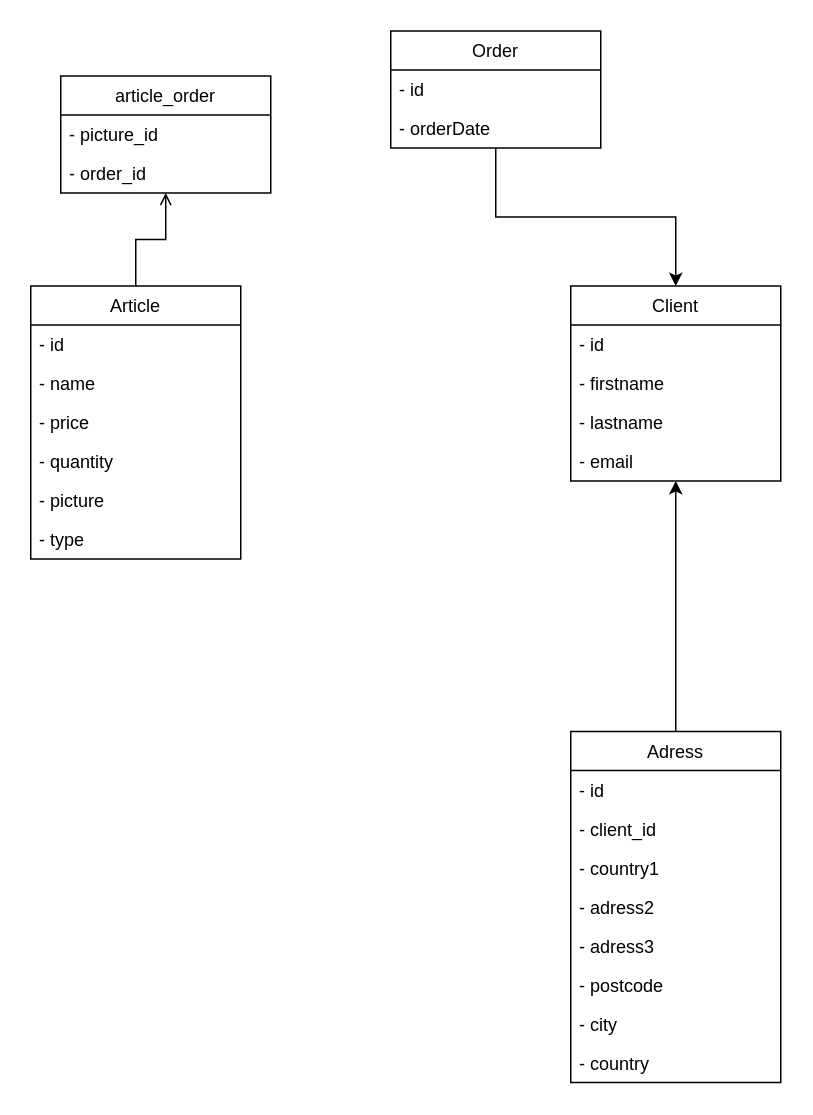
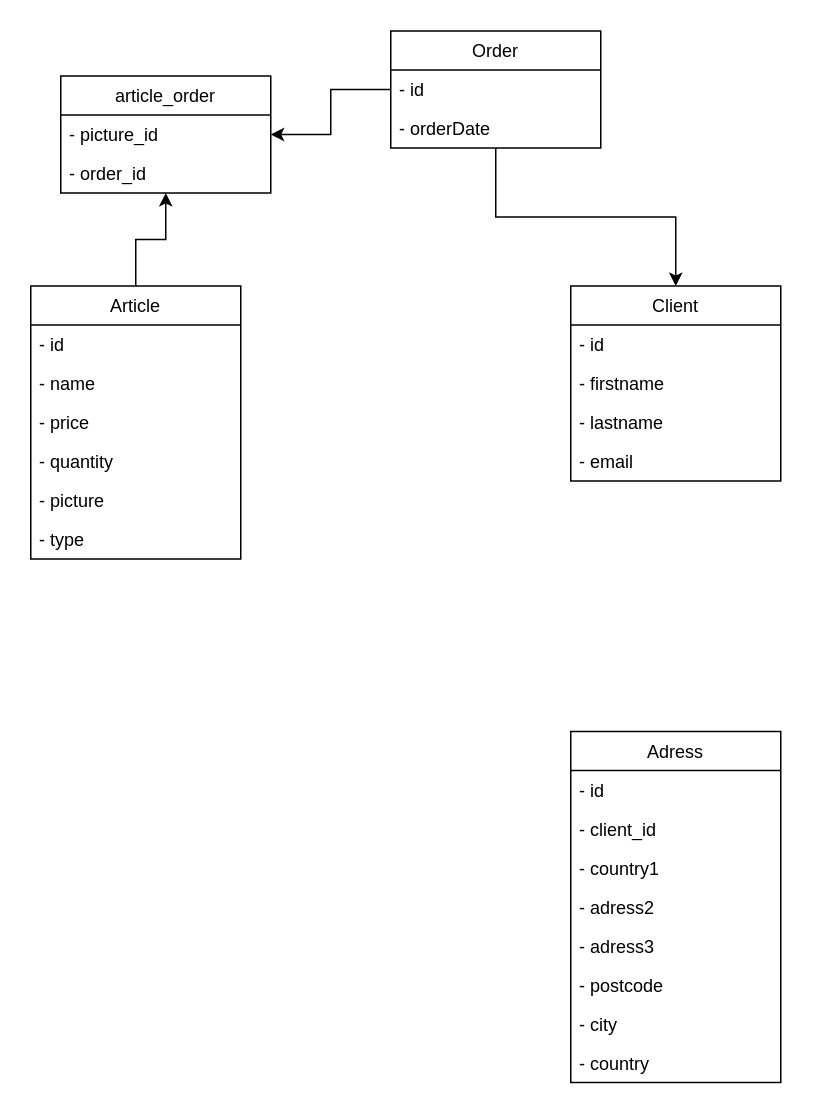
  <mxCell id="0" />
  <mxCell id="1" parent="0" />
- <mxCell id="2" style="edgeStyle=orthogonalEdgeStyle;rounded=0;orthogonalLoop=1;jettySize=auto;html=1;" edge="1" parent="1" source="3" target="12"><mxGeometry relative="1" as="geometry" /></mxCell>
  <mxCell id="3" value="Adress" style="swimlane;fontStyle=0;childLayout=stackLayout;horizontal=1;startSize=26;fillColor=none;horizontalStack=0;resizeParent=1;resizeParentMax=0;resizeLast=0;collapsible=1;marginBottom=0;" vertex="1" parent="1"><mxGeometry x="380" y="487" width="140" height="234" as="geometry" /></mxCell>
  <mxCell id="4" value="- id " style="text;strokeColor=none;fillColor=none;align=left;verticalAlign=top;spacingLeft=4;spacingRight=4;overflow=hidden;rotatable=0;points=[[0,0.5],[1,0.5]];portConstraint=eastwest;" vertex="1" parent="3"><mxGeometry y="26" width="140" height="26" as="geometry" /></mxCell>
  <mxCell id="5" value="- client_id" style="text;strokeColor=none;fillColor=none;align=left;verticalAlign=top;spacingLeft=4;spacingRight=4;overflow=hidden;rotatable=0;points=[[0,0.5],[1,0.5]];portConstraint=eastwest;" vertex="1" parent="3"><mxGeometry y="52" width="140" height="26" as="geometry" /></mxCell>
  <mxCell id="6" value="- country1" style="text;strokeColor=none;fillColor=none;align=left;verticalAlign=top;spacingLeft=4;spacingRight=4;overflow=hidden;rotatable=0;points=[[0,0.5],[1,0.5]];portConstraint=eastwest;" vertex="1" parent="3"><mxGeometry y="78" width="140" height="26" as="geometry" /></mxCell>
  <mxCell id="7" value="- adress2" style="text;strokeColor=none;fillColor=none;align=left;verticalAlign=top;spacingLeft=4;spacingRight=4;overflow=hidden;rotatable=0;points=[[0,0.5],[1,0.5]];portConstraint=eastwest;" vertex="1" parent="3"><mxGeometry y="104" width="140" height="26" as="geometry" /></mxCell>
  <mxCell id="8" value="- adress3" style="text;strokeColor=none;fillColor=none;align=left;verticalAlign=top;spacingLeft=4;spacingRight=4;overflow=hidden;rotatable=0;points=[[0,0.5],[1,0.5]];portConstraint=eastwest;" vertex="1" parent="3"><mxGeometry y="130" width="140" height="26" as="geometry" /></mxCell>
  <mxCell id="9" value="- postcode" style="text;strokeColor=none;fillColor=none;align=left;verticalAlign=top;spacingLeft=4;spacingRight=4;overflow=hidden;rotatable=0;points=[[0,0.5],[1,0.5]];portConstraint=eastwest;" vertex="1" parent="3"><mxGeometry y="156" width="140" height="26" as="geometry" /></mxCell>
  <mxCell id="10" value="- city" style="text;strokeColor=none;fillColor=none;align=left;verticalAlign=top;spacingLeft=4;spacingRight=4;overflow=hidden;rotatable=0;points=[[0,0.5],[1,0.5]];portConstraint=eastwest;" vertex="1" parent="3"><mxGeometry y="182" width="140" height="26" as="geometry" /></mxCell>
  <mxCell id="11" value="- country" style="text;strokeColor=none;fillColor=none;align=left;verticalAlign=top;spacingLeft=4;spacingRight=4;overflow=hidden;rotatable=0;points=[[0,0.5],[1,0.5]];portConstraint=eastwest;" vertex="1" parent="3"><mxGeometry y="208" width="140" height="26" as="geometry" /></mxCell>
  <mxCell id="12" value="Client" style="swimlane;fontStyle=0;childLayout=stackLayout;horizontal=1;startSize=26;fillColor=none;horizontalStack=0;resizeParent=1;resizeParentMax=0;resizeLast=0;collapsible=1;marginBottom=0;" vertex="1" parent="1"><mxGeometry x="380" y="190" width="140" height="130" as="geometry" /></mxCell>
  <mxCell id="13" value="- id " style="text;strokeColor=none;fillColor=none;align=left;verticalAlign=top;spacingLeft=4;spacingRight=4;overflow=hidden;rotatable=0;points=[[0,0.5],[1,0.5]];portConstraint=eastwest;" vertex="1" parent="12"><mxGeometry y="26" width="140" height="26" as="geometry" /></mxCell>
  <mxCell id="14" value="- firstname" style="text;strokeColor=none;fillColor=none;align=left;verticalAlign=top;spacingLeft=4;spacingRight=4;overflow=hidden;rotatable=0;points=[[0,0.5],[1,0.5]];portConstraint=eastwest;" vertex="1" parent="12"><mxGeometry y="52" width="140" height="26" as="geometry" /></mxCell>
  <mxCell id="15" value="- lastname" style="text;strokeColor=none;fillColor=none;align=left;verticalAlign=top;spacingLeft=4;spacingRight=4;overflow=hidden;rotatable=0;points=[[0,0.5],[1,0.5]];portConstraint=eastwest;" vertex="1" parent="12"><mxGeometry y="78" width="140" height="26" as="geometry" /></mxCell>
  <mxCell id="16" value="- email" style="text;strokeColor=none;fillColor=none;align=left;verticalAlign=top;spacingLeft=4;spacingRight=4;overflow=hidden;rotatable=0;points=[[0,0.5],[1,0.5]];portConstraint=eastwest;" vertex="1" parent="12"><mxGeometry y="104" width="140" height="26" as="geometry" /></mxCell>
- <mxCell id="17" style="edgeStyle=orthogonalEdgeStyle;rounded=0;orthogonalLoop=1;jettySize=auto;html=1;endArrow=open;" edge="1" parent="1" source="18" target="30"><mxGeometry relative="1" as="geometry" /></mxCell>
+ <mxCell id="17" style="edgeStyle=orthogonalEdgeStyle;rounded=0;orthogonalLoop=1;jettySize=auto;html=1;" edge="1" parent="1" source="18" target="30"><mxGeometry relative="1" as="geometry" /></mxCell>
  <mxCell id="18" value="Article" style="swimlane;fontStyle=0;childLayout=stackLayout;horizontal=1;startSize=26;fillColor=none;horizontalStack=0;resizeParent=1;resizeParentMax=0;resizeLast=0;collapsible=1;marginBottom=0;" vertex="1" parent="1"><mxGeometry x="20" y="190" width="140" height="182" as="geometry" /></mxCell>
  <mxCell id="19" value="- id " style="text;strokeColor=none;fillColor=none;align=left;verticalAlign=top;spacingLeft=4;spacingRight=4;overflow=hidden;rotatable=0;points=[[0,0.5],[1,0.5]];portConstraint=eastwest;" vertex="1" parent="18"><mxGeometry y="26" width="140" height="26" as="geometry" /></mxCell>
  <mxCell id="20" value="- name" style="text;strokeColor=none;fillColor=none;align=left;verticalAlign=top;spacingLeft=4;spacingRight=4;overflow=hidden;rotatable=0;points=[[0,0.5],[1,0.5]];portConstraint=eastwest;" vertex="1" parent="18"><mxGeometry y="52" width="140" height="26" as="geometry" /></mxCell>
  <mxCell id="21" value="- price" style="text;strokeColor=none;fillColor=none;align=left;verticalAlign=top;spacingLeft=4;spacingRight=4;overflow=hidden;rotatable=0;points=[[0,0.5],[1,0.5]];portConstraint=eastwest;" vertex="1" parent="18"><mxGeometry y="78" width="140" height="26" as="geometry" /></mxCell>
  <mxCell id="22" value="- quantity" style="text;strokeColor=none;fillColor=none;align=left;verticalAlign=top;spacingLeft=4;spacingRight=4;overflow=hidden;rotatable=0;points=[[0,0.5],[1,0.5]];portConstraint=eastwest;" vertex="1" parent="18"><mxGeometry y="104" width="140" height="26" as="geometry" /></mxCell>
  <mxCell id="23" value="- picture" style="text;strokeColor=none;fillColor=none;align=left;verticalAlign=top;spacingLeft=4;spacingRight=4;overflow=hidden;rotatable=0;points=[[0,0.5],[1,0.5]];portConstraint=eastwest;" vertex="1" parent="18"><mxGeometry y="130" width="140" height="26" as="geometry" /></mxCell>
  <mxCell id="24" value="- type" style="text;strokeColor=none;fillColor=none;align=left;verticalAlign=top;spacingLeft=4;spacingRight=4;overflow=hidden;rotatable=0;points=[[0,0.5],[1,0.5]];portConstraint=eastwest;" vertex="1" parent="18"><mxGeometry y="156" width="140" height="26" as="geometry" /></mxCell>
  <mxCell id="25" style="edgeStyle=orthogonalEdgeStyle;rounded=0;orthogonalLoop=1;jettySize=auto;html=1;" edge="1" parent="1" source="27" target="12"><mxGeometry relative="1" as="geometry" /></mxCell>
+ <mxCell id="26" style="edgeStyle=orthogonalEdgeStyle;rounded=0;orthogonalLoop=1;jettySize=auto;html=1;" edge="1" parent="1" source="27" target="30"><mxGeometry relative="1" as="geometry" /></mxCell>
  <mxCell id="27" value="Order" style="swimlane;fontStyle=0;childLayout=stackLayout;horizontal=1;startSize=26;fillColor=none;horizontalStack=0;resizeParent=1;resizeParentMax=0;resizeLast=0;collapsible=1;marginBottom=0;" vertex="1" parent="1"><mxGeometry x="260" y="20" width="140" height="78" as="geometry" /></mxCell>
  <mxCell id="28" value="- id " style="text;strokeColor=none;fillColor=none;align=left;verticalAlign=top;spacingLeft=4;spacingRight=4;overflow=hidden;rotatable=0;points=[[0,0.5],[1,0.5]];portConstraint=eastwest;" vertex="1" parent="27"><mxGeometry y="26" width="140" height="26" as="geometry" /></mxCell>
  <mxCell id="29" value="- orderDate" style="text;strokeColor=none;fillColor=none;align=left;verticalAlign=top;spacingLeft=4;spacingRight=4;overflow=hidden;rotatable=0;points=[[0,0.5],[1,0.5]];portConstraint=eastwest;" vertex="1" parent="27"><mxGeometry y="52" width="140" height="26" as="geometry" /></mxCell>
  <mxCell id="30" value="article_order" style="swimlane;fontStyle=0;childLayout=stackLayout;horizontal=1;startSize=26;fillColor=none;horizontalStack=0;resizeParent=1;resizeParentMax=0;resizeLast=0;collapsible=1;marginBottom=0;" vertex="1" parent="1"><mxGeometry x="40" y="50" width="140" height="78" as="geometry" /></mxCell>
  <mxCell id="31" value="- picture_id" style="text;strokeColor=none;fillColor=none;align=left;verticalAlign=top;spacingLeft=4;spacingRight=4;overflow=hidden;rotatable=0;points=[[0,0.5],[1,0.5]];portConstraint=eastwest;" vertex="1" parent="30"><mxGeometry y="26" width="140" height="26" as="geometry" /></mxCell>
  <mxCell id="32" value="- order_id" style="text;strokeColor=none;fillColor=none;align=left;verticalAlign=top;spacingLeft=4;spacingRight=4;overflow=hidden;rotatable=0;points=[[0,0.5],[1,0.5]];portConstraint=eastwest;" vertex="1" parent="30"><mxGeometry y="52" width="140" height="26" as="geometry" /></mxCell>
